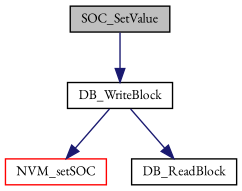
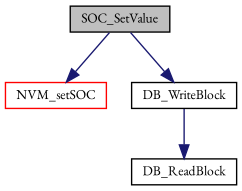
  digraph {
    fontname="EB Garamond"
    rankdir=TB
    node [color=black fillcolor=white fontname="EB Garamond" fontsize=10 shape=record style=filled]
    edge [color=midnightblue fontname="EB Garamond" fontsize=10 labelfontname=Helvetica labelfontsize=10 style=solid]
    n1 [fillcolor=grey75 fontcolor=black height=0.2 label=SOC_SetValue width=0.4]
    n2 [color=red height=0.2 label=NVM_setSOC width=0.4]
    n3 [height=0.2 label=DB_WriteBlock width=0.4]
    n4 [height=0.2 label=DB_ReadBlock width=0.4]
-   n3 -> n2
+   n1 -> n2
    n1 -> n3
    n3 -> n4
  }
